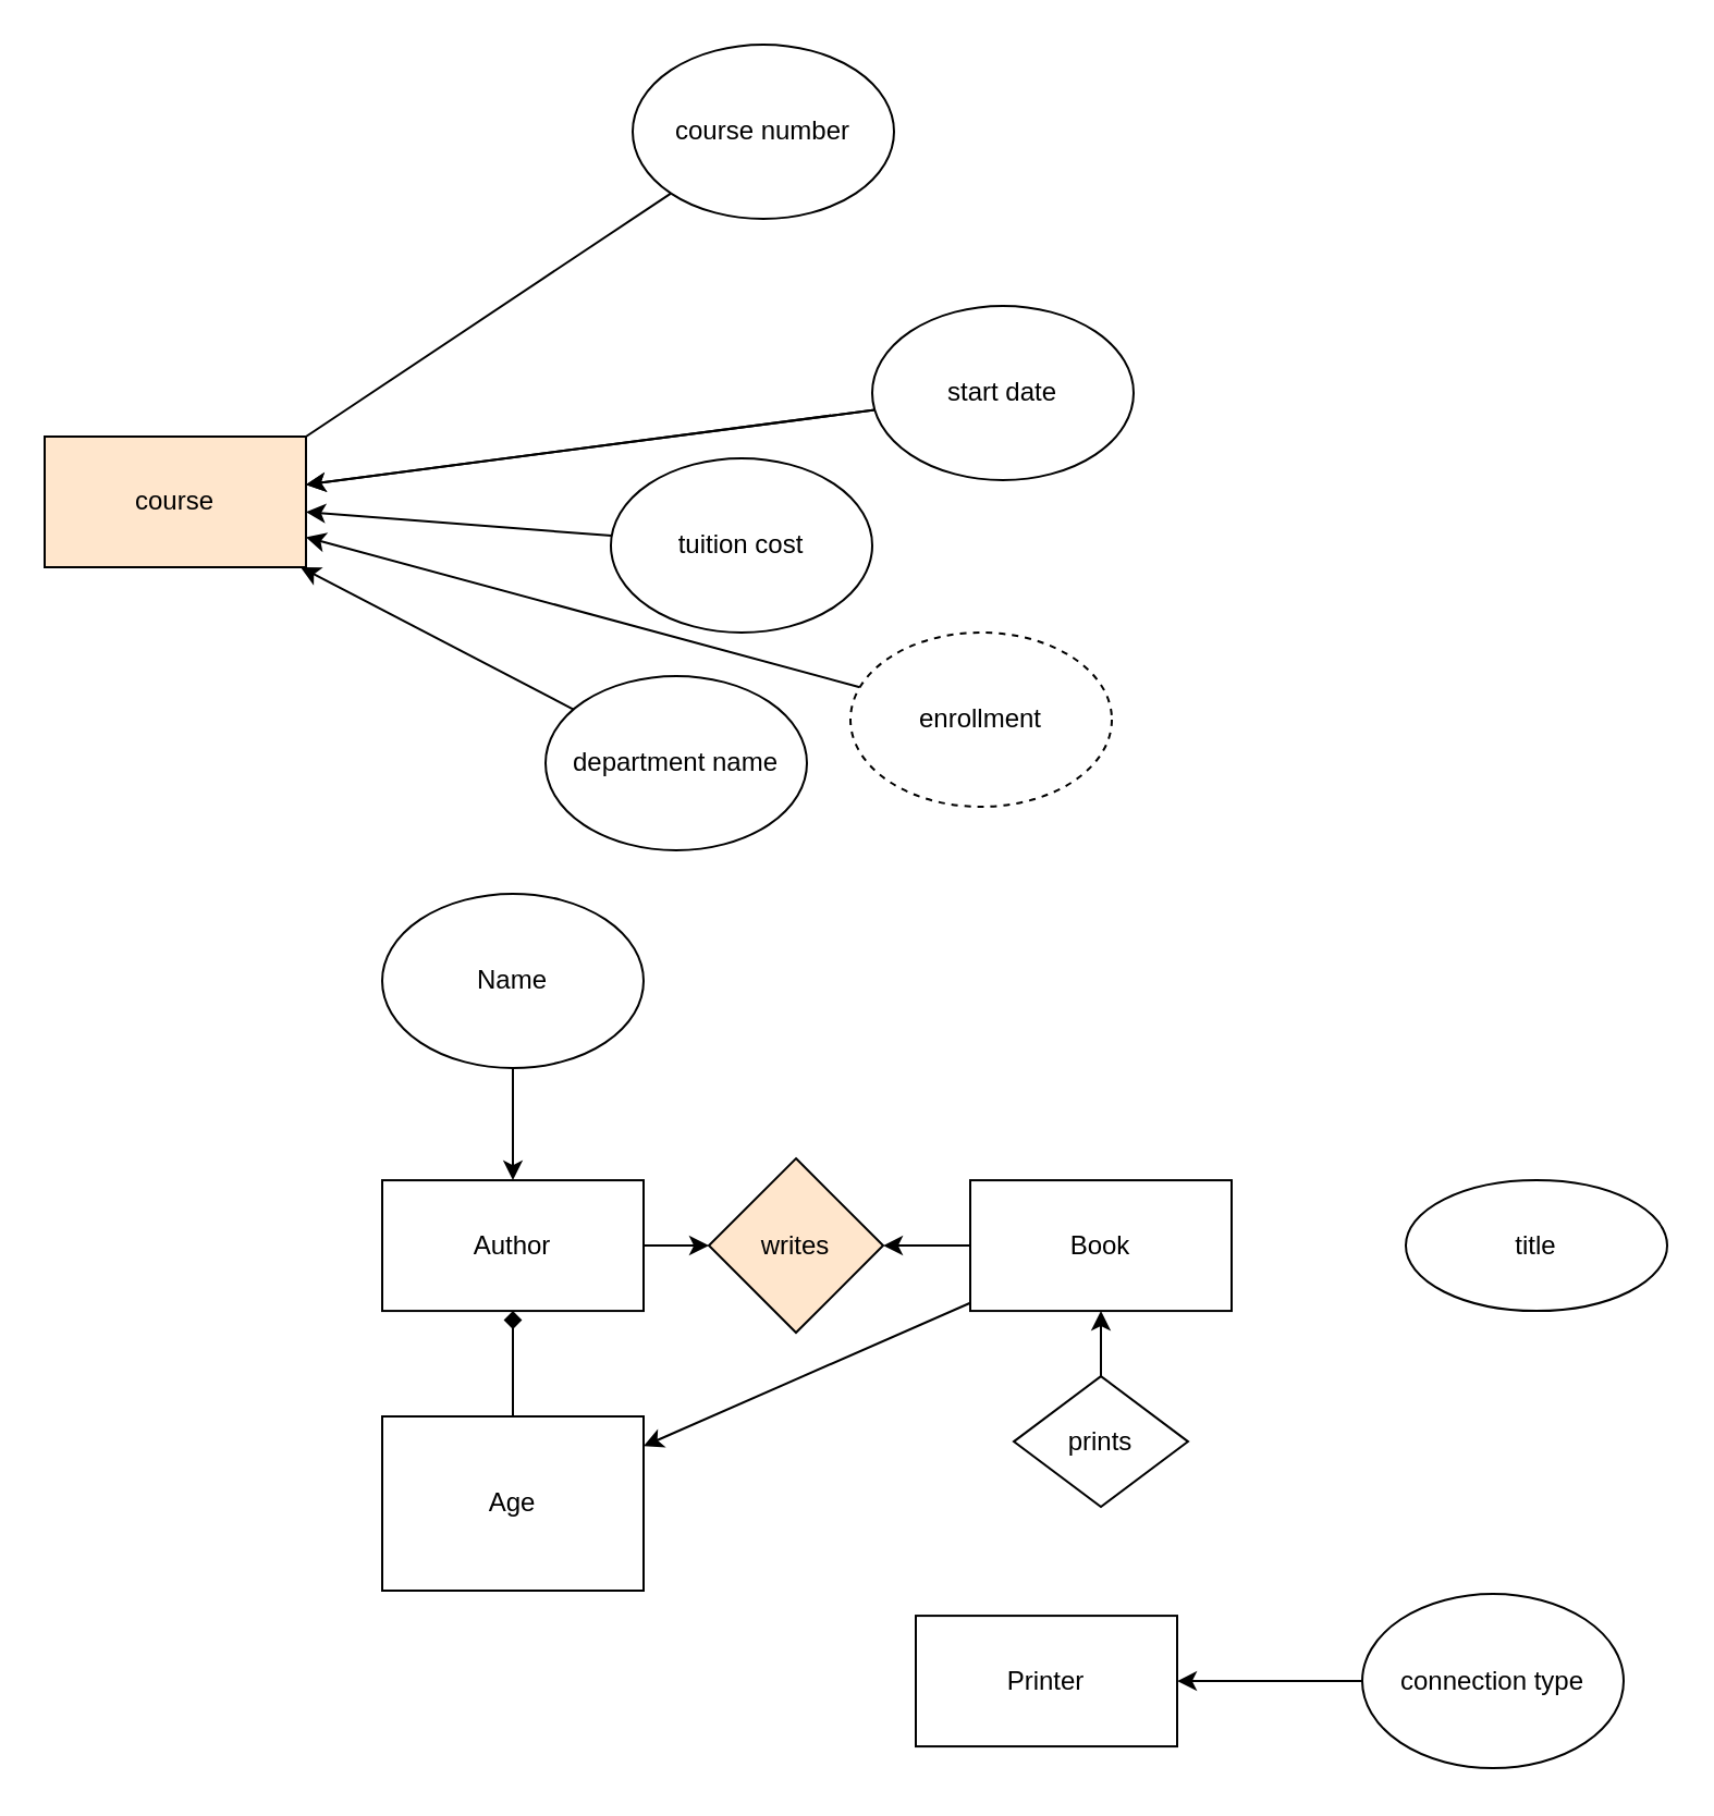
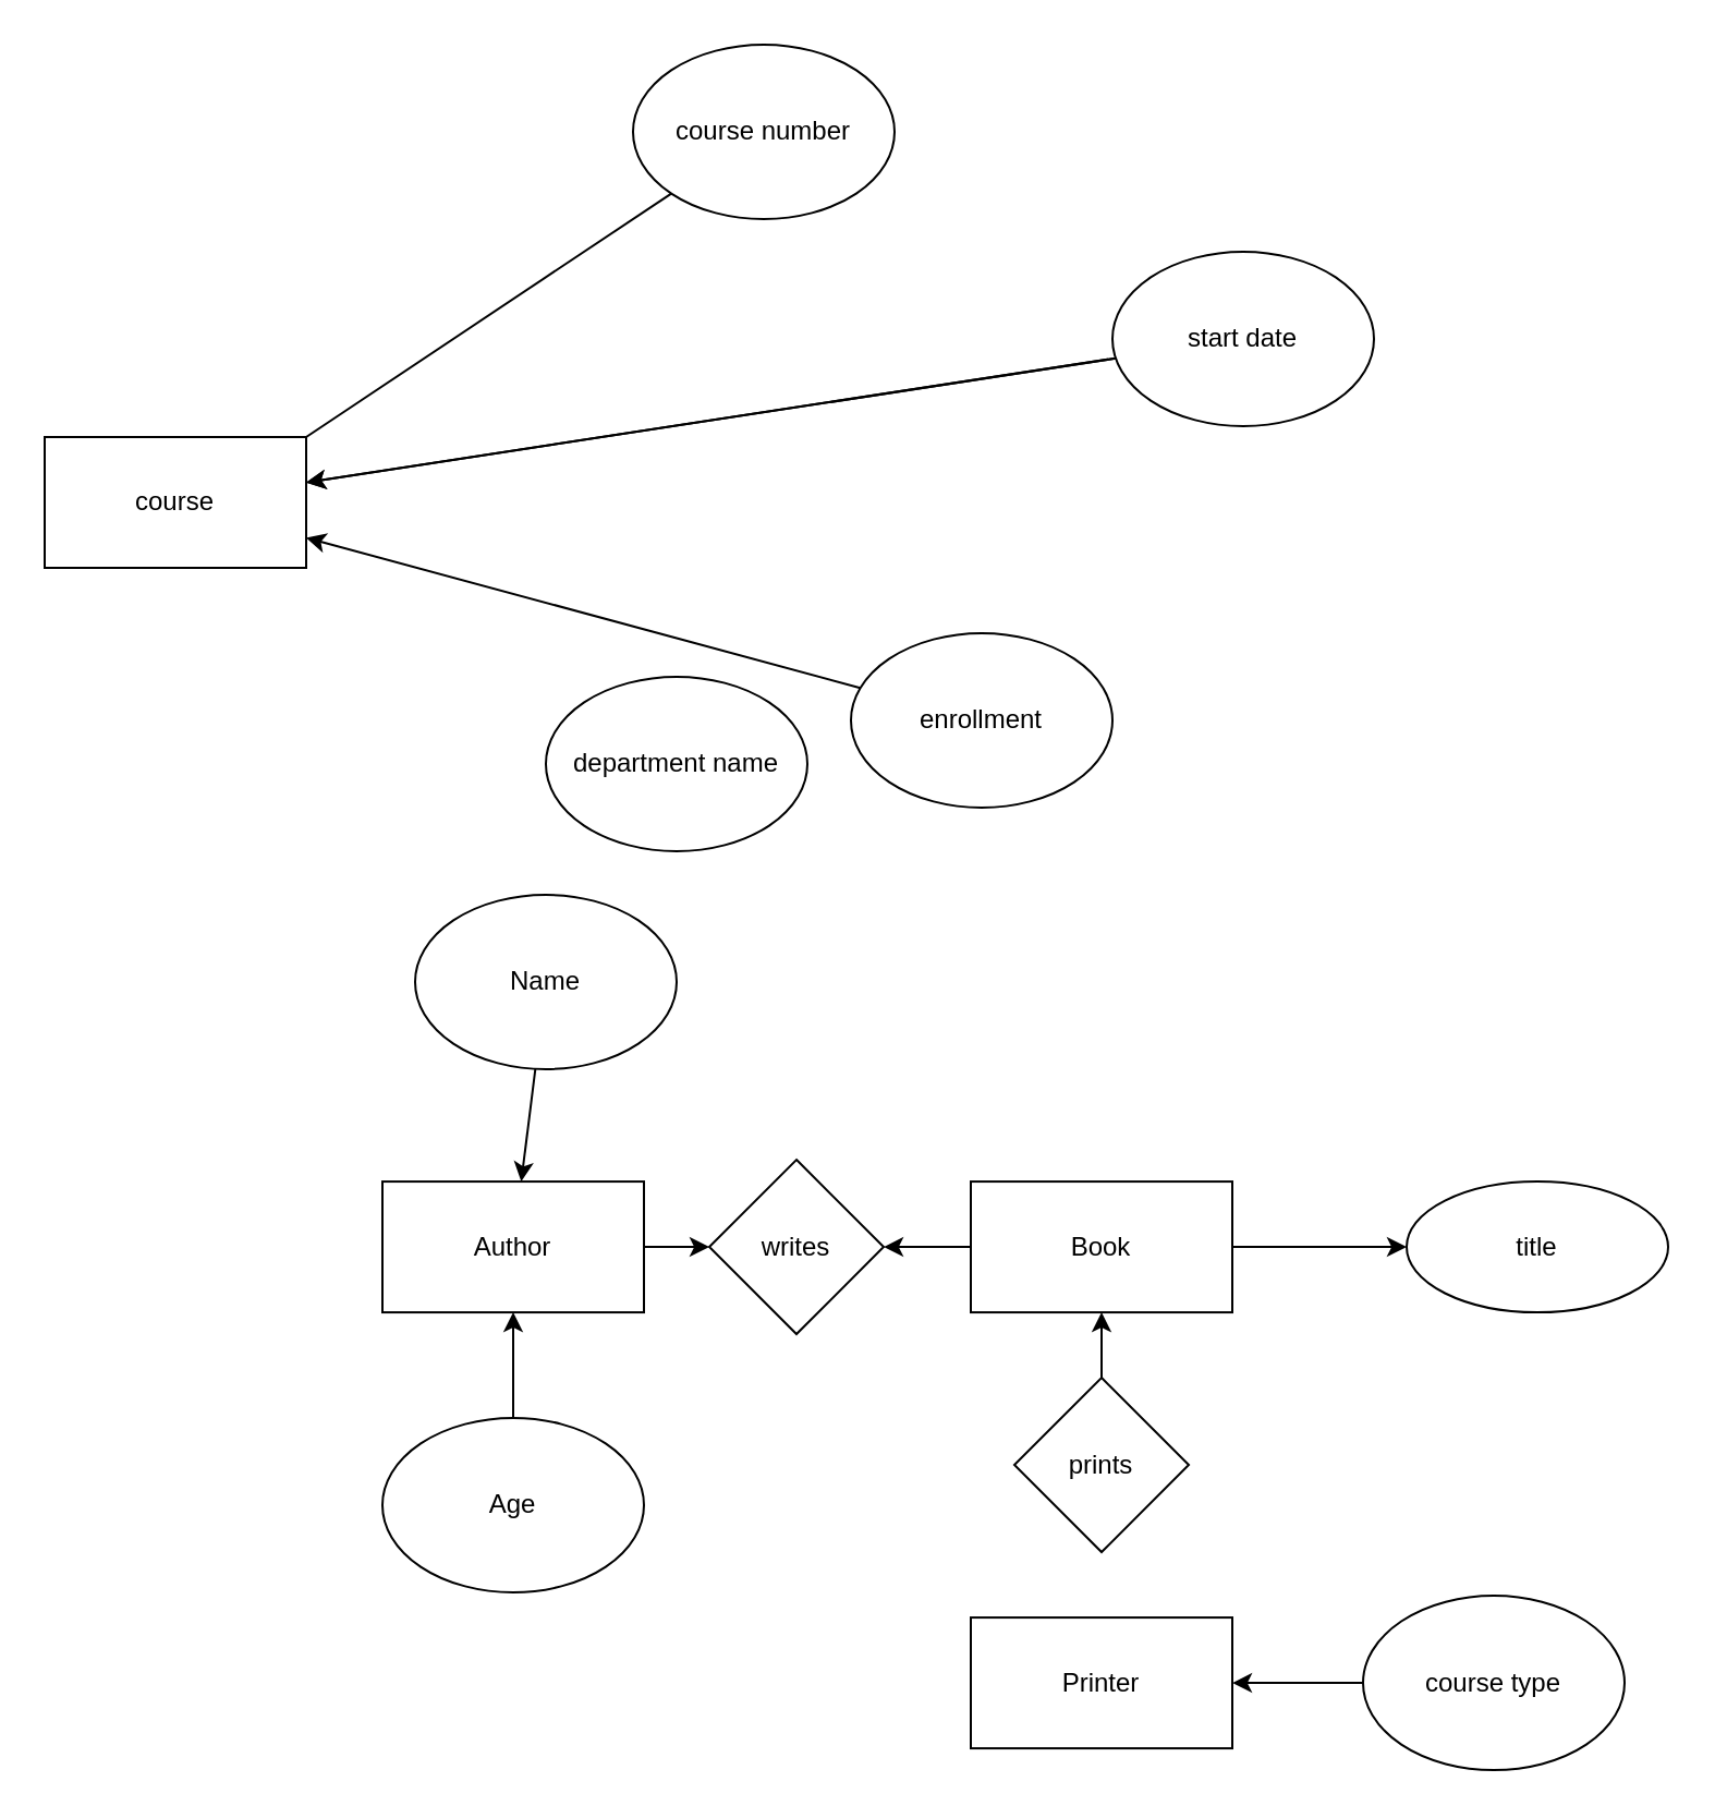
  <mxCell id="0" />
  <mxCell id="1" parent="0" />
- <mxCell id="2" value="course" style="rounded=0;whiteSpace=wrap;html=1;fillColor=#ffe6cc;" vertex="1" parent="1"><mxGeometry x="20" y="200" width="120" height="60" as="geometry" /></mxCell>
- <mxCell id="3" value="" style="edgeStyle=none;html=1;" edge="1" parent="1" source="4" target="2"><mxGeometry relative="1" as="geometry" /></mxCell>
+ <mxCell id="2" value="course" style="rounded=0;whiteSpace=wrap;html=1;" vertex="1" parent="1"><mxGeometry x="20" y="200" width="120" height="60" as="geometry" /></mxCell>
  <mxCell id="4" value="department name" style="ellipse;whiteSpace=wrap;html=1;" vertex="1" parent="1"><mxGeometry x="250" y="310" width="120" height="80" as="geometry" /></mxCell>
  <mxCell id="5" value="" style="edgeStyle=none;html=1;startArrow=none;" edge="1" parent="1" source="12" target="2"><mxGeometry relative="1" as="geometry" /></mxCell>
  <mxCell id="6" value="course number" style="ellipse;whiteSpace=wrap;html=1;" vertex="1" parent="1"><mxGeometry x="290" y="20" width="120" height="80" as="geometry" /></mxCell>
  <mxCell id="7" value="" style="edgeStyle=none;html=1;" edge="1" parent="1" source="12" target="2"><mxGeometry relative="1" as="geometry" /></mxCell>
  <mxCell id="8" value="" style="edgeStyle=none;html=1;" edge="1" parent="1" source="9" target="2"><mxGeometry relative="1" as="geometry" /></mxCell>
- <mxCell id="9" value="enrollment" style="ellipse;whiteSpace=wrap;html=1;dashed=1;" vertex="1" parent="1"><mxGeometry x="390" y="290" width="120" height="80" as="geometry" /></mxCell>
- <mxCell id="10" value="" style="edgeStyle=none;html=1;" edge="1" parent="1" source="11" target="2"><mxGeometry relative="1" as="geometry" /></mxCell>
- <mxCell id="11" value="tuition cost" style="ellipse;whiteSpace=wrap;html=1;" vertex="1" parent="1"><mxGeometry x="280" y="210" width="120" height="80" as="geometry" /></mxCell>
- <mxCell id="12" value="start date" style="ellipse;whiteSpace=wrap;html=1;" vertex="1" parent="1"><mxGeometry x="400" y="140" width="120" height="80" as="geometry" /></mxCell>
+ <mxCell id="9" value="enrollment" style="ellipse;whiteSpace=wrap;html=1;" vertex="1" parent="1"><mxGeometry x="390" y="290" width="120" height="80" as="geometry" /></mxCell>
+ <mxCell id="12" value="start date" style="ellipse;whiteSpace=wrap;html=1;" vertex="1" parent="1"><mxGeometry x="510" y="115" width="120" height="80" as="geometry" /></mxCell>
  <mxCell id="13" value="" style="edgeStyle=none;html=1;endArrow=none;entryX=1;entryY=0;entryDx=0;entryDy=0;" edge="1" parent="1" source="6" target="2"><mxGeometry relative="1" as="geometry"><mxPoint x="460.306" y="204.033" as="sourcePoint" /><mxPoint x="150" y="225.814" as="targetPoint" /></mxGeometry></mxCell>
  <mxCell id="14" value="" style="edgeStyle=none;html=1;" edge="1" parent="1" source="15" target="23"><mxGeometry relative="1" as="geometry" /></mxCell>
  <mxCell id="15" value="Author" style="rounded=0;whiteSpace=wrap;html=1;" vertex="1" parent="1"><mxGeometry x="175" y="541.54" width="120" height="60" as="geometry" /></mxCell>
  <mxCell id="16" value="" style="edgeStyle=none;html=1;" edge="1" parent="1" source="17" target="15"><mxGeometry relative="1" as="geometry" /></mxCell>
- <mxCell id="17" value="Name" style="ellipse;whiteSpace=wrap;html=1;" vertex="1" parent="1"><mxGeometry x="175" y="410" width="120" height="80" as="geometry" /></mxCell>
- <mxCell id="18" value="" style="edgeStyle=none;html=1;endArrow=diamond;" edge="1" parent="1" source="19" target="15"><mxGeometry relative="1" as="geometry" /></mxCell>
- <mxCell id="19" value="Age" style="whiteSpace=wrap;html=1;rounded=0;" vertex="1" parent="1"><mxGeometry x="175" y="650" width="120" height="80" as="geometry" /></mxCell>
+ <mxCell id="17" value="Name" style="ellipse;whiteSpace=wrap;html=1;" vertex="1" parent="1"><mxGeometry x="190" y="410" width="120" height="80" as="geometry" /></mxCell>
+ <mxCell id="18" value="" style="edgeStyle=none;html=1;" edge="1" parent="1" source="19" target="15"><mxGeometry relative="1" as="geometry" /></mxCell>
+ <mxCell id="19" value="Age" style="ellipse;whiteSpace=wrap;html=1;" vertex="1" parent="1"><mxGeometry x="175" y="650" width="120" height="80" as="geometry" /></mxCell>
  <mxCell id="20" value="" style="edgeStyle=none;html=1;" edge="1" parent="1" source="22" target="23"><mxGeometry relative="1" as="geometry" /></mxCell>
- <mxCell id="21" value="" style="edgeStyle=none;html=1;" edge="1" parent="1" source="22" target="19"><mxGeometry relative="1" as="geometry" /></mxCell>
+ <mxCell id="21" value="" style="edgeStyle=none;html=1;" edge="1" parent="1" source="22" target="29"><mxGeometry relative="1" as="geometry" /></mxCell>
  <mxCell id="22" value="Book" style="rounded=0;whiteSpace=wrap;html=1;" vertex="1" parent="1"><mxGeometry x="445" y="541.54" width="120" height="60" as="geometry" /></mxCell>
- <mxCell id="23" value="writes" style="rhombus;whiteSpace=wrap;html=1;fillColor=#ffe6cc;" vertex="1" parent="1"><mxGeometry x="325" y="531.54" width="80" height="80" as="geometry" /></mxCell>
+ <mxCell id="23" value="writes" style="rhombus;whiteSpace=wrap;html=1;" vertex="1" parent="1"><mxGeometry x="325" y="531.54" width="80" height="80" as="geometry" /></mxCell>
  <mxCell id="24" value="" style="edgeStyle=none;html=1;" edge="1" parent="1" source="25" target="22"><mxGeometry relative="1" as="geometry" /></mxCell>
- <mxCell id="25" value="prints" style="rhombus;whiteSpace=wrap;html=1;" vertex="1" parent="1"><mxGeometry x="465" y="631.54" width="80" height="60" as="geometry" /></mxCell>
- <mxCell id="26" value="Printer" style="rounded=0;whiteSpace=wrap;html=1;" vertex="1" parent="1"><mxGeometry x="420" y="741.54" width="120" height="60" as="geometry" /></mxCell>
+ <mxCell id="25" value="prints" style="rhombus;whiteSpace=wrap;html=1;" vertex="1" parent="1"><mxGeometry x="465" y="631.54" width="80" height="80" as="geometry" /></mxCell>
+ <mxCell id="26" value="Printer" style="rounded=0;whiteSpace=wrap;html=1;" vertex="1" parent="1"><mxGeometry x="445" y="741.54" width="120" height="60" as="geometry" /></mxCell>
  <mxCell id="27" value="" style="edgeStyle=none;html=1;" edge="1" parent="1" source="28" target="26"><mxGeometry relative="1" as="geometry" /></mxCell>
- <mxCell id="28" value="connection type" style="ellipse;whiteSpace=wrap;html=1;" vertex="1" parent="1"><mxGeometry x="625" y="731.54" width="120" height="80" as="geometry" /></mxCell>
+ <mxCell id="28" value="course type" style="ellipse;whiteSpace=wrap;html=1;" vertex="1" parent="1"><mxGeometry x="625" y="731.54" width="120" height="80" as="geometry" /></mxCell>
  <mxCell id="29" value="title" style="ellipse;whiteSpace=wrap;html=1;rounded=0;" vertex="1" parent="1"><mxGeometry x="645" y="541.54" width="120" height="60" as="geometry" /></mxCell>
